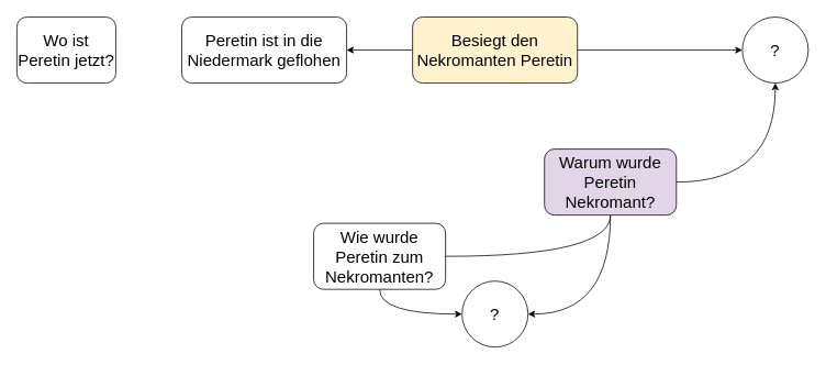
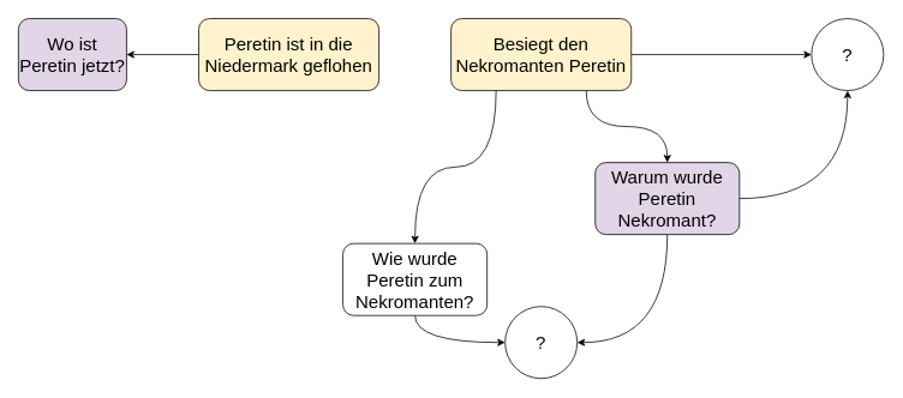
  <mxCell id="0" />
  <mxCell id="1" parent="0" />
- <mxCell id="2" style="edgeStyle=orthogonalEdgeStyle;rounded=0;orthogonalLoop=1;jettySize=auto;html=1;fontSize=20;" edge="1" parent="1" source="6" target="8"><mxGeometry relative="1" as="geometry" /></mxCell>
  <mxCell id="3" style="edgeStyle=orthogonalEdgeStyle;rounded=0;orthogonalLoop=1;jettySize=auto;html=1;fontSize=20;" edge="1" parent="1" source="6" target="10"><mxGeometry relative="1" as="geometry" /></mxCell>
+ <mxCell id="4" style="edgeStyle=orthogonalEdgeStyle;orthogonalLoop=1;jettySize=auto;html=1;fontSize=20;curved=1;exitX=0.25;exitY=1;exitDx=0;exitDy=0;" edge="1" parent="1" source="6" target="13"><mxGeometry relative="1" as="geometry" /></mxCell>
+ <mxCell id="5" style="edgeStyle=orthogonalEdgeStyle;orthogonalLoop=1;jettySize=auto;html=1;fontSize=20;curved=1;exitX=0.75;exitY=1;exitDx=0;exitDy=0;" edge="1" parent="1" source="6" target="16"><mxGeometry relative="1" as="geometry" /></mxCell>
  <mxCell id="6" value="Besiegt den Nekromanten Peretin" style="rounded=1;whiteSpace=wrap;html=1;fontSize=20;fillColor=#fff2cc;" vertex="1" parent="1"><mxGeometry x="500" y="20" width="200" height="80" as="geometry" /></mxCell>
- <mxCell id="8" value="Peretin ist in die Niedermark geflohen" style="rounded=1;whiteSpace=wrap;html=1;fontSize=20;" vertex="1" parent="1"><mxGeometry x="220" y="20" width="200" height="80" as="geometry" /></mxCell>
- <mxCell id="9" value="Wo ist Peretin jetzt?" style="rounded=1;whiteSpace=wrap;html=1;fontSize=20;" vertex="1" parent="1"><mxGeometry x="20" y="20" width="120" height="80" as="geometry" /></mxCell>
+ <mxCell id="7" style="edgeStyle=orthogonalEdgeStyle;rounded=0;orthogonalLoop=1;jettySize=auto;html=1;fontSize=20;" edge="1" parent="1" source="8" target="9"><mxGeometry relative="1" as="geometry" /></mxCell>
+ <mxCell id="8" value="Peretin ist in die Niedermark geflohen" style="rounded=1;whiteSpace=wrap;html=1;fontSize=20;fillColor=#fff2cc;" vertex="1" parent="1"><mxGeometry x="220" y="20" width="200" height="80" as="geometry" /></mxCell>
+ <mxCell id="9" value="Wo ist Peretin jetzt?" style="rounded=1;whiteSpace=wrap;html=1;fontSize=20;fillColor=#e1d5e7;" vertex="1" parent="1"><mxGeometry x="20" y="20" width="120" height="80" as="geometry" /></mxCell>
  <mxCell id="10" value="?" style="ellipse;whiteSpace=wrap;html=1;aspect=fixed;fontSize=20;" vertex="1" parent="1"><mxGeometry x="900" y="20" width="80" height="80" as="geometry" /></mxCell>
- <mxCell id="11" style="edgeStyle=orthogonalEdgeStyle;curved=1;orthogonalLoop=1;jettySize=auto;html=1;fontSize=20;endArrow=none;endFill=0;" edge="1" parent="1" source="13" target="16"><mxGeometry relative="1" as="geometry" /></mxCell>
  <mxCell id="12" style="edgeStyle=orthogonalEdgeStyle;curved=1;orthogonalLoop=1;jettySize=auto;html=1;entryX=0;entryY=0.5;entryDx=0;entryDy=0;fontSize=20;endArrow=classic;endFill=1;exitX=0.5;exitY=1;exitDx=0;exitDy=0;" edge="1" parent="1" source="13" target="17"><mxGeometry relative="1" as="geometry" /></mxCell>
  <mxCell id="13" value="Wie wurde Peretin zum Nekromanten?" style="rounded=1;whiteSpace=wrap;html=1;fontSize=20;" vertex="1" parent="1"><mxGeometry x="380" y="270" width="160" height="80" as="geometry" /></mxCell>
  <mxCell id="14" style="edgeStyle=orthogonalEdgeStyle;curved=1;orthogonalLoop=1;jettySize=auto;html=1;fontSize=20;endArrow=classic;endFill=1;" edge="1" parent="1" source="16" target="10"><mxGeometry relative="1" as="geometry" /></mxCell>
  <mxCell id="15" style="edgeStyle=orthogonalEdgeStyle;curved=1;orthogonalLoop=1;jettySize=auto;html=1;entryX=1;entryY=0.5;entryDx=0;entryDy=0;fontSize=20;endArrow=classic;endFill=1;exitX=0.5;exitY=1;exitDx=0;exitDy=0;" edge="1" parent="1" source="16" target="17"><mxGeometry relative="1" as="geometry" /></mxCell>
  <mxCell id="16" value="Warum wurde Peretin Nekromant?" style="rounded=1;whiteSpace=wrap;html=1;fontSize=20;fillColor=#e1d5e7;" vertex="1" parent="1"><mxGeometry x="660" y="180" width="160" height="80" as="geometry" /></mxCell>
  <mxCell id="17" value="?" style="ellipse;whiteSpace=wrap;html=1;aspect=fixed;fontSize=20;" vertex="1" parent="1"><mxGeometry x="560" y="340" width="80" height="80" as="geometry" /></mxCell>
